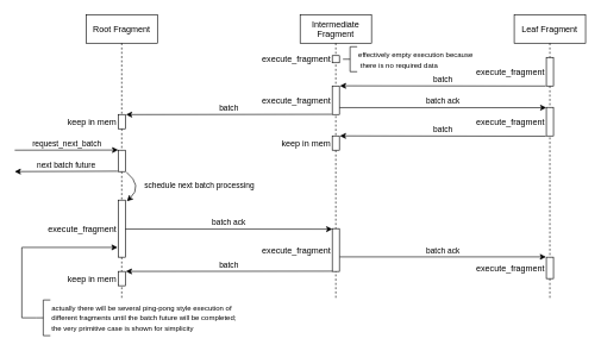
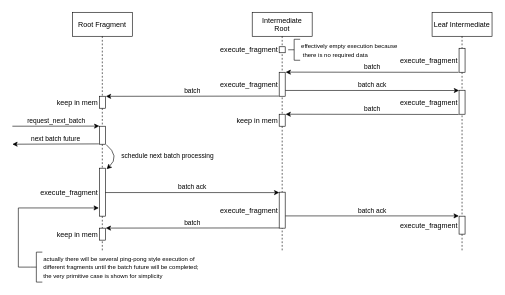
  <mxCell id="0" />
  <mxCell id="1" parent="0" />
  <mxCell id="2" value="Root Fragment" style="shape=umlLifeline;perimeter=lifelinePerimeter;container=1;collapsible=0;recursiveResize=0;rounded=0;shadow=0;strokeWidth=1;" vertex="1" parent="1"><mxGeometry x="120" y="20" width="100" height="400" as="geometry" /></mxCell>
  <mxCell id="3" value="keep in mem" style="points=[];perimeter=orthogonalPerimeter;rounded=0;shadow=0;strokeWidth=1;align=right;labelPosition=left;verticalLabelPosition=middle;verticalAlign=middle;" vertex="1" parent="2"><mxGeometry x="45" y="140" width="10" height="20" as="geometry" /></mxCell>
  <mxCell id="4" value="" style="points=[];perimeter=orthogonalPerimeter;rounded=0;shadow=0;strokeWidth=1;align=right;labelPosition=left;verticalLabelPosition=middle;verticalAlign=middle;" vertex="1" parent="2"><mxGeometry x="45" y="190" width="10" height="30" as="geometry" /></mxCell>
  <mxCell id="5" value="execute_fragment" style="points=[];perimeter=orthogonalPerimeter;rounded=0;shadow=0;strokeWidth=1;align=right;labelPosition=left;verticalLabelPosition=middle;verticalAlign=middle;" vertex="1" parent="2"><mxGeometry x="45" y="260" width="10" height="80" as="geometry" /></mxCell>
  <mxCell id="6" value="schedule next batch processing" style="curved=1;endArrow=classic;html=1;rounded=0;entryX=1.22;entryY=0.02;entryDx=0;entryDy=0;entryPerimeter=0;exitX=1.14;exitY=1.02;exitDx=0;exitDy=0;exitPerimeter=0;labelPosition=right;verticalLabelPosition=middle;align=left;verticalAlign=middle;" edge="1" parent="2" source="4" target="5"><mxGeometry width="50" height="50" relative="1" as="geometry"><mxPoint x="260" y="280.06" as="sourcePoint" /><mxPoint x="310" y="230.06" as="targetPoint" /><Array as="points"><mxPoint x="80" y="240" /></Array></mxGeometry></mxCell>
- <mxCell id="7" value="Leaf Fragment" style="shape=umlLifeline;perimeter=lifelinePerimeter;container=1;collapsible=0;recursiveResize=0;rounded=0;shadow=0;strokeWidth=1;" vertex="1" parent="1"><mxGeometry x="720" y="20" width="100" height="400" as="geometry" /></mxCell>
+ <mxCell id="7" value="Leaf Intermediate" style="shape=umlLifeline;perimeter=lifelinePerimeter;container=1;collapsible=0;recursiveResize=0;rounded=0;shadow=0;strokeWidth=1;" vertex="1" parent="1"><mxGeometry x="720" y="20" width="100" height="400" as="geometry" /></mxCell>
  <mxCell id="8" value="execute_fragment" style="points=[];perimeter=orthogonalPerimeter;rounded=0;shadow=0;strokeWidth=1;align=right;labelPosition=left;verticalLabelPosition=middle;verticalAlign=middle;" vertex="1" parent="7"><mxGeometry x="45" y="60" width="10" height="40" as="geometry" /></mxCell>
  <mxCell id="9" value="execute_fragment" style="points=[];perimeter=orthogonalPerimeter;rounded=0;shadow=0;strokeWidth=1;align=right;labelPosition=left;verticalLabelPosition=middle;verticalAlign=middle;" vertex="1" parent="7"><mxGeometry x="45" y="130" width="10" height="40" as="geometry" /></mxCell>
  <mxCell id="10" value="execute_fragment" style="points=[];perimeter=orthogonalPerimeter;rounded=0;shadow=0;strokeWidth=1;align=right;labelPosition=left;verticalLabelPosition=middle;verticalAlign=middle;" vertex="1" parent="7"><mxGeometry x="45" y="340" width="10" height="30" as="geometry" /></mxCell>
- <mxCell id="11" value="Intermediate&#10;Fragment" style="shape=umlLifeline;perimeter=lifelinePerimeter;container=1;collapsible=0;recursiveResize=0;rounded=0;shadow=0;strokeWidth=1;" vertex="1" parent="1"><mxGeometry x="420" y="20" width="100" height="400" as="geometry" /></mxCell>
+ <mxCell id="11" value="Intermediate&#10;Root" style="shape=umlLifeline;perimeter=lifelinePerimeter;container=1;collapsible=0;recursiveResize=0;rounded=0;shadow=0;strokeWidth=1;" vertex="1" parent="1"><mxGeometry x="420" y="20" width="100" height="400" as="geometry" /></mxCell>
  <mxCell id="12" value="execute_fragment" style="points=[];perimeter=orthogonalPerimeter;rounded=0;shadow=0;strokeWidth=1;align=right;labelPosition=left;verticalLabelPosition=middle;verticalAlign=middle;" vertex="1" parent="11"><mxGeometry x="45" y="57.5" width="10" height="10" as="geometry" /></mxCell>
  <mxCell id="13" value="execute_fragment" style="points=[];perimeter=orthogonalPerimeter;rounded=0;shadow=0;strokeWidth=1;align=right;labelPosition=left;verticalLabelPosition=middle;verticalAlign=middle;" vertex="1" parent="11"><mxGeometry x="45" y="100" width="10" height="40" as="geometry" /></mxCell>
  <mxCell id="14" value="keep in mem" style="points=[];perimeter=orthogonalPerimeter;rounded=0;shadow=0;strokeWidth=1;align=right;labelPosition=left;verticalLabelPosition=middle;verticalAlign=middle;" vertex="1" parent="11"><mxGeometry x="45" y="170" width="10" height="20" as="geometry" /></mxCell>
  <mxCell id="15" value="execute_fragment" style="points=[];perimeter=orthogonalPerimeter;rounded=0;shadow=0;strokeWidth=1;align=right;labelPosition=left;verticalLabelPosition=middle;verticalAlign=middle;" vertex="1" parent="11"><mxGeometry x="45" y="300" width="10" height="60" as="geometry" /></mxCell>
  <mxCell id="16" value="&lt;font style=&quot;font-size: 10px;&quot;&gt;effectively empty execution because&lt;br&gt;&amp;nbsp;there is no required data&lt;/font&gt;" style="strokeWidth=1;html=1;shape=mxgraph.flowchart.annotation_2;align=left;labelPosition=right;pointerEvents=1;fontSize=12;" vertex="1" parent="11"><mxGeometry x="60" y="45" width="20" height="35" as="geometry" /></mxCell>
  <mxCell id="17" value="batch" style="endArrow=classic;html=1;rounded=0;exitX=-0.086;exitY=1.003;exitDx=0;exitDy=0;exitPerimeter=0;entryX=1.08;entryY=-0.005;entryDx=0;entryDy=0;entryPerimeter=0;verticalAlign=bottom;" edge="1" parent="1" source="8" target="13"><mxGeometry width="50" height="50" relative="1" as="geometry"><mxPoint x="340" y="260" as="sourcePoint" /><mxPoint x="390" y="210" as="targetPoint" /></mxGeometry></mxCell>
  <mxCell id="18" value="request_next_batch" style="endArrow=classic;html=1;rounded=0;verticalAlign=bottom;entryX=0.001;entryY=-0.006;entryDx=0;entryDy=0;entryPerimeter=0;" edge="1" parent="1" target="4"><mxGeometry width="50" height="50" relative="1" as="geometry"><mxPoint x="20" y="210" as="sourcePoint" /><mxPoint x="150" y="180.06" as="targetPoint" /></mxGeometry></mxCell>
  <mxCell id="19" value="batch" style="endArrow=classic;html=1;rounded=0;entryX=1.1;entryY=0.007;entryDx=0;entryDy=0;entryPerimeter=0;exitX=-0.06;exitY=0.993;exitDx=0;exitDy=0;exitPerimeter=0;verticalAlign=bottom;" edge="1" parent="1" source="13" target="3"><mxGeometry width="50" height="50" relative="1" as="geometry"><mxPoint x="364" y="250" as="sourcePoint" /><mxPoint x="414" y="200" as="targetPoint" /></mxGeometry></mxCell>
  <mxCell id="20" value="next batch future" style="endArrow=classic;html=1;rounded=0;exitX=-0.067;exitY=0.983;exitDx=0;exitDy=0;exitPerimeter=0;verticalAlign=bottom;" edge="1" parent="1" source="4"><mxGeometry width="50" height="50" relative="1" as="geometry"><mxPoint x="240" y="290" as="sourcePoint" /><mxPoint x="20" y="240" as="targetPoint" /></mxGeometry></mxCell>
  <mxCell id="21" value="batch ack" style="endArrow=classic;html=1;rounded=0;exitX=1.029;exitY=0.759;exitDx=0;exitDy=0;exitPerimeter=0;entryX=0;entryY=0.011;entryDx=0;entryDy=0;entryPerimeter=0;verticalAlign=bottom;" edge="1" parent="1" source="13" target="9"><mxGeometry width="50" height="50" relative="1" as="geometry"><mxPoint x="460" y="190" as="sourcePoint" /><mxPoint x="720" y="130" as="targetPoint" /></mxGeometry></mxCell>
  <mxCell id="22" value="batch" style="endArrow=classic;html=1;rounded=0;exitX=-0.067;exitY=1.011;exitDx=0;exitDy=0;exitPerimeter=0;verticalAlign=bottom;entryX=1.067;entryY=0;entryDx=0;entryDy=0;entryPerimeter=0;" edge="1" parent="1" source="9" target="14"><mxGeometry width="50" height="50" relative="1" as="geometry"><mxPoint x="758.34" y="160.24" as="sourcePoint" /><mxPoint x="490" y="160" as="targetPoint" /></mxGeometry></mxCell>
  <mxCell id="23" value="batch ack" style="endArrow=classic;html=1;rounded=0;exitX=1.01;exitY=0.508;exitDx=0;exitDy=0;exitPerimeter=0;verticalAlign=bottom;entryX=0.009;entryY=0.012;entryDx=0;entryDy=0;entryPerimeter=0;" edge="1" parent="1" source="5" target="15"><mxGeometry width="50" height="50" relative="1" as="geometry"><mxPoint x="180" y="260" as="sourcePoint" /><mxPoint x="450" y="260" as="targetPoint" /></mxGeometry></mxCell>
  <mxCell id="24" value="batch ack" style="endArrow=classic;html=1;rounded=0;verticalAlign=bottom;exitX=1.042;exitY=0.66;exitDx=0;exitDy=0;exitPerimeter=0;entryX=-0.049;entryY=-0.014;entryDx=0;entryDy=0;entryPerimeter=0;" edge="1" parent="1" source="15" target="10"><mxGeometry width="50" height="50" relative="1" as="geometry"><mxPoint x="480" y="280" as="sourcePoint" /><mxPoint x="750" y="280" as="targetPoint" /></mxGeometry></mxCell>
  <mxCell id="25" value="batch" style="endArrow=classic;html=1;rounded=0;entryX=1.077;entryY=-0.004;entryDx=0;entryDy=0;entryPerimeter=0;exitX=-0.003;exitY=0.994;exitDx=0;exitDy=0;exitPerimeter=0;verticalAlign=bottom;" edge="1" parent="1" source="15" target="28"><mxGeometry width="50" height="50" relative="1" as="geometry"><mxPoint x="468.4" y="290" as="sourcePoint" /><mxPoint x="180" y="290.35" as="targetPoint" /></mxGeometry></mxCell>
  <mxCell id="26" style="edgeStyle=orthogonalEdgeStyle;rounded=0;orthogonalLoop=1;jettySize=auto;html=1;exitX=0;exitY=0.5;exitDx=0;exitDy=0;exitPerimeter=0;entryX=-0.081;entryY=0.829;entryDx=0;entryDy=0;entryPerimeter=0;fontSize=10;" edge="1" parent="1" source="27" target="5"><mxGeometry relative="1" as="geometry" /></mxCell>
  <mxCell id="27" value="&lt;font style=&quot;font-size: 10px;&quot;&gt;actually there will be several ping-pong style execution of &lt;br&gt;different fragments until the batch future will be completed;&lt;br&gt;the very primitive case is shown for simplicity&lt;br&gt;&lt;/font&gt;" style="strokeWidth=1;html=1;shape=mxgraph.flowchart.annotation_2;align=left;labelPosition=right;pointerEvents=1;fontSize=12;" vertex="1" parent="1"><mxGeometry x="50" y="420" width="20" height="50" as="geometry" /></mxCell>
  <mxCell id="28" value="keep in mem" style="points=[];perimeter=orthogonalPerimeter;rounded=0;shadow=0;strokeWidth=1;align=right;labelPosition=left;verticalLabelPosition=middle;verticalAlign=middle;" vertex="1" parent="1"><mxGeometry x="165" y="380" width="10" height="20" as="geometry" /></mxCell>
